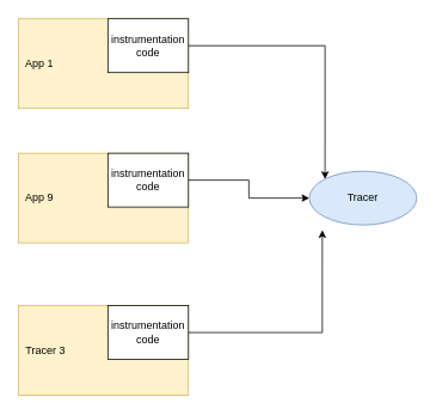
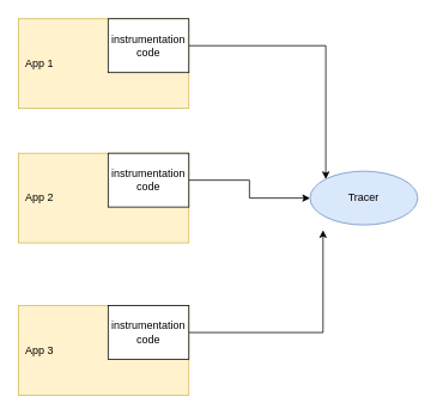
  <mxCell id="0" />
  <mxCell id="1" parent="0" />
  <mxCell id="2" value="&amp;nbsp; App 1" style="rounded=0;whiteSpace=wrap;html=1;align=left;fillColor=#fff2cc;strokeColor=#d6b656;" vertex="1" parent="1"><mxGeometry x="20" y="20" width="190" height="100" as="geometry" /></mxCell>
  <mxCell id="3" style="edgeStyle=orthogonalEdgeStyle;rounded=0;orthogonalLoop=1;jettySize=auto;html=1;exitX=1;exitY=0.5;exitDx=0;exitDy=0;entryX=0;entryY=0;entryDx=0;entryDy=0;" edge="1" parent="1" source="4" target="11"><mxGeometry relative="1" as="geometry" /></mxCell>
  <mxCell id="4" value="instrumentation&lt;br&gt;code" style="rounded=0;whiteSpace=wrap;html=1;" vertex="1" parent="1"><mxGeometry x="120" y="20" width="90" height="60" as="geometry" /></mxCell>
- <mxCell id="5" value="&amp;nbsp; App 9" style="rounded=0;whiteSpace=wrap;html=1;align=left;fillColor=#fff2cc;strokeColor=#d6b656;" vertex="1" parent="1"><mxGeometry x="20" y="170" width="190" height="100" as="geometry" /></mxCell>
+ <mxCell id="5" value="&amp;nbsp; App 2" style="rounded=0;whiteSpace=wrap;html=1;align=left;fillColor=#fff2cc;strokeColor=#d6b656;" vertex="1" parent="1"><mxGeometry x="20" y="170" width="190" height="100" as="geometry" /></mxCell>
  <mxCell id="6" style="edgeStyle=orthogonalEdgeStyle;rounded=0;orthogonalLoop=1;jettySize=auto;html=1;exitX=1;exitY=0.5;exitDx=0;exitDy=0;entryX=0;entryY=0.5;entryDx=0;entryDy=0;" edge="1" parent="1" source="7" target="11"><mxGeometry relative="1" as="geometry" /></mxCell>
  <mxCell id="7" value="instrumentation&lt;br&gt;code" style="rounded=0;whiteSpace=wrap;html=1;" vertex="1" parent="1"><mxGeometry x="120" y="170" width="90" height="60" as="geometry" /></mxCell>
- <mxCell id="8" value="&amp;nbsp; Tracer 3" style="rounded=0;whiteSpace=wrap;html=1;align=left;fillColor=#fff2cc;strokeColor=#d6b656;" vertex="1" parent="1"><mxGeometry x="20" y="340" width="190" height="100" as="geometry" /></mxCell>
+ <mxCell id="8" value="&amp;nbsp; App 3" style="rounded=0;whiteSpace=wrap;html=1;align=left;fillColor=#fff2cc;strokeColor=#d6b656;" vertex="1" parent="1"><mxGeometry x="20" y="340" width="190" height="100" as="geometry" /></mxCell>
  <mxCell id="9" style="edgeStyle=orthogonalEdgeStyle;rounded=0;orthogonalLoop=1;jettySize=auto;html=1;exitX=1;exitY=0.5;exitDx=0;exitDy=0;entryX=0.121;entryY=1.097;entryDx=0;entryDy=0;entryPerimeter=0;" edge="1" parent="1" source="10" target="11"><mxGeometry relative="1" as="geometry" /></mxCell>
  <mxCell id="10" value="instrumentation&lt;br&gt;code" style="rounded=0;whiteSpace=wrap;html=1;" vertex="1" parent="1"><mxGeometry x="120" y="340" width="90" height="60" as="geometry" /></mxCell>
  <mxCell id="11" value="Tracer" style="ellipse;whiteSpace=wrap;html=1;fillColor=#dae8fc;strokeColor=#6c8ebf;" vertex="1" parent="1"><mxGeometry x="345" y="190" width="120" height="60" as="geometry" /></mxCell>
